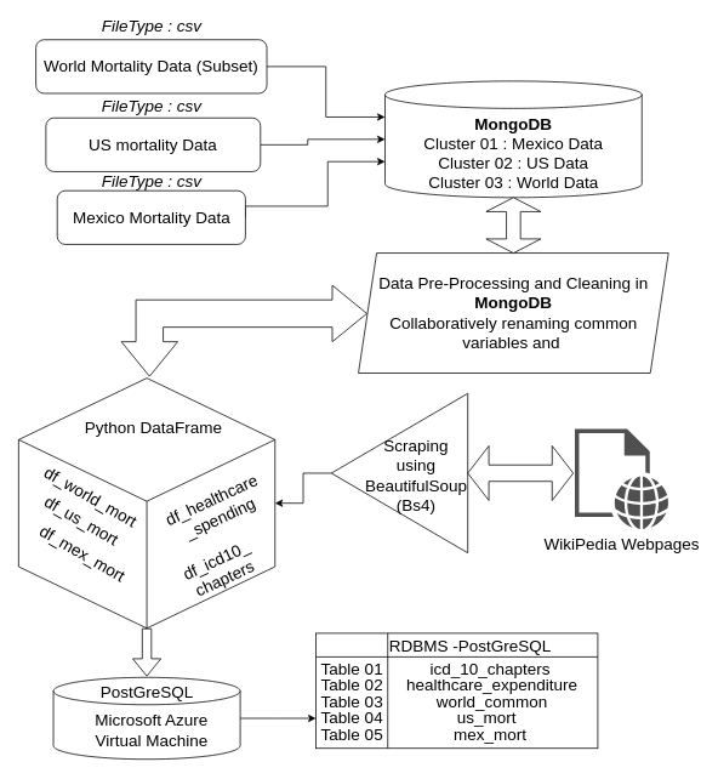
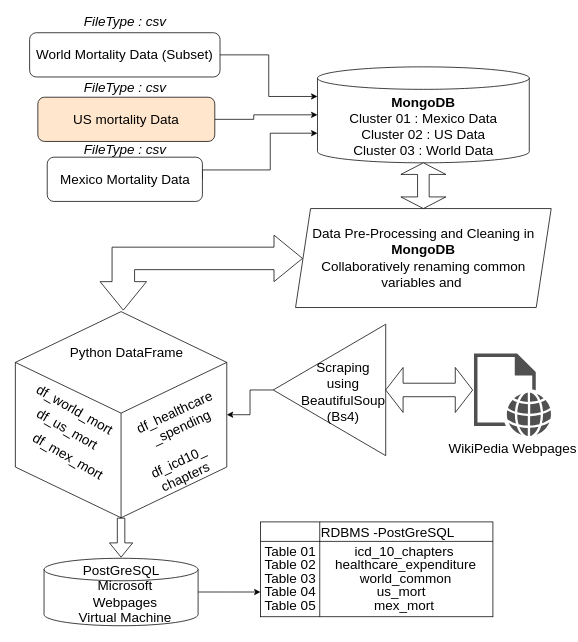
  <mxCell id="0" />
  <mxCell id="1" parent="0" />
  <mxCell id="2" style="edgeStyle=orthogonalEdgeStyle;rounded=0;orthogonalLoop=1;jettySize=auto;html=1;exitX=1;exitY=0.5;exitDx=0;exitDy=0;entryX=0;entryY=0;entryDx=0;entryDy=88.5;entryPerimeter=0;fontSize=18;" edge="1" parent="1" source="3" target="8"><mxGeometry relative="1" as="geometry"><Array as="points"><mxPoint x="360" y="226" /><mxPoint x="360" y="177" /></Array></mxGeometry></mxCell>
  <mxCell id="3" value="Mexico Mortality Data" style="rounded=1;whiteSpace=wrap;html=1;fontSize=18;" vertex="1" parent="1"><mxGeometry x="62.5" y="209" width="207" height="59" as="geometry" /></mxCell>
  <mxCell id="4" style="edgeStyle=orthogonalEdgeStyle;rounded=0;orthogonalLoop=1;jettySize=auto;html=1;exitX=1;exitY=0.5;exitDx=0;exitDy=0;entryX=0;entryY=0.5;entryDx=0;entryDy=0;entryPerimeter=0;fontSize=18;" edge="1" parent="1" source="5" target="8"><mxGeometry relative="1" as="geometry"><Array as="points"><mxPoint x="338" y="159" /><mxPoint x="338" y="153" /></Array></mxGeometry></mxCell>
- <mxCell id="5" value="US mortality Data" style="rounded=1;whiteSpace=wrap;html=1;fontSize=18;" vertex="1" parent="1"><mxGeometry x="50" y="129" width="236" height="59" as="geometry" /></mxCell>
+ <mxCell id="5" value="US mortality Data" style="rounded=1;whiteSpace=wrap;html=1;fontSize=18;fillColor=#ffe6cc;" vertex="1" parent="1"><mxGeometry x="50" y="129" width="236" height="59" as="geometry" /></mxCell>
  <mxCell id="6" style="edgeStyle=orthogonalEdgeStyle;rounded=0;orthogonalLoop=1;jettySize=auto;html=1;exitX=1;exitY=0.5;exitDx=0;exitDy=0;entryX=0;entryY=0;entryDx=0;entryDy=39.5;entryPerimeter=0;fontSize=18;" edge="1" parent="1" source="7" target="8"><mxGeometry relative="1" as="geometry" /></mxCell>
  <mxCell id="7" value="World Mortality Data (Subset)" style="rounded=1;whiteSpace=wrap;html=1;fontSize=18;" vertex="1" parent="1"><mxGeometry x="39" y="43" width="254" height="59" as="geometry" /></mxCell>
  <mxCell id="8" value="&lt;b&gt;MongoDB&lt;/b&gt;&lt;br&gt;Cluster 01 : Mexico Data&lt;br&gt;Cluster 02 : US Data&lt;br&gt;Cluster 03 : World Data" style="shape=cylinder3;whiteSpace=wrap;html=1;boundedLbl=1;backgroundOutline=1;size=15;fontSize=18;verticalAlign=top;" vertex="1" parent="1"><mxGeometry x="423" y="88.5" width="282.5" height="128" as="geometry" /></mxCell>
  <mxCell id="9" value="FileType : csv" style="text;html=1;strokeColor=none;fillColor=none;align=center;verticalAlign=middle;whiteSpace=wrap;rounded=0;fontSize=18;fontStyle=2" vertex="1" parent="1"><mxGeometry x="92.5" y="20" width="147" height="16" as="geometry" /></mxCell>
  <mxCell id="10" value="Data Pre-Processing and Cleaning in &lt;b&gt;MongoDB&lt;/b&gt;&lt;br&gt;Collaboratively renaming common variables and&amp;nbsp;" style="shape=parallelogram;perimeter=parallelogramPerimeter;whiteSpace=wrap;html=1;fixedSize=1;fontSize=18;" vertex="1" parent="1"><mxGeometry x="393.75" y="277.5" width="341" height="132" as="geometry" /></mxCell>
  <mxCell id="11" value="" style="shape=doubleArrow;direction=south;whiteSpace=wrap;html=1;fontSize=18;arrowWidth=0.258;arrowSize=0.254;" vertex="1" parent="1"><mxGeometry x="534.25" y="216.5" width="60" height="61" as="geometry" /></mxCell>
  <mxCell id="12" value="FileType : csv" style="text;html=1;strokeColor=none;fillColor=none;align=center;verticalAlign=middle;whiteSpace=wrap;rounded=0;fontSize=18;fontStyle=2" vertex="1" parent="1"><mxGeometry x="92.5" y="109" width="147" height="16" as="geometry" /></mxCell>
  <mxCell id="13" value="FileType : csv" style="text;html=1;strokeColor=none;fillColor=none;align=center;verticalAlign=middle;whiteSpace=wrap;rounded=0;fontSize=18;fontStyle=2" vertex="1" parent="1"><mxGeometry x="92.5" y="191" width="147" height="16" as="geometry" /></mxCell>
  <mxCell id="14" value="" style="html=1;shadow=0;dashed=0;align=center;verticalAlign=middle;shape=mxgraph.arrows2.bendDoubleArrow;dy=15;dx=38;arrowHead=62;rounded=0;fontSize=18;" vertex="1" parent="1"><mxGeometry x="133" y="313" width="270" height="100" as="geometry" /></mxCell>
  <mxCell id="15" value="" style="html=1;whiteSpace=wrap;shape=isoCube2;backgroundOutline=1;isoAngle=15;fontSize=18;" vertex="1" parent="1"><mxGeometry x="20" y="415" width="282" height="275" as="geometry" /></mxCell>
  <mxCell id="16" value="Python DataFrame" style="text;html=1;strokeColor=none;fillColor=none;align=center;verticalAlign=middle;whiteSpace=wrap;rounded=0;fontSize=18;" vertex="1" parent="1"><mxGeometry x="71.5" y="460" width="193" height="20" as="geometry" /></mxCell>
  <mxCell id="17" value="WikiPedia Webpages&lt;br&gt;&lt;br&gt;" style="pointerEvents=1;shadow=0;dashed=0;html=1;strokeColor=none;fillColor=#505050;labelPosition=center;verticalLabelPosition=bottom;verticalAlign=top;outlineConnect=0;align=center;shape=mxgraph.office.concepts.web_page;fontSize=18;" vertex="1" parent="1"><mxGeometry x="631.75" y="471" width="103" height="110" as="geometry" /></mxCell>
  <mxCell id="18" style="edgeStyle=orthogonalEdgeStyle;rounded=0;orthogonalLoop=1;jettySize=auto;html=1;exitX=1;exitY=0.5;exitDx=0;exitDy=0;entryX=1;entryY=0.5;entryDx=0;entryDy=0;entryPerimeter=0;fontSize=18;" edge="1" parent="1" source="19" target="15"><mxGeometry relative="1" as="geometry" /></mxCell>
  <mxCell id="19" value="" style="triangle;whiteSpace=wrap;html=1;fontSize=18;direction=west;" vertex="1" parent="1"><mxGeometry x="364" y="431.88" width="150" height="175.25" as="geometry" /></mxCell>
  <mxCell id="20" value="" style="shape=doubleArrow;whiteSpace=wrap;html=1;fontSize=18;" vertex="1" parent="1"><mxGeometry x="514" y="489.5" width="116" height="60" as="geometry" /></mxCell>
  <mxCell id="21" value="Scraping using&lt;br&gt;BeautifulSoup&lt;br&gt;(Bs4)" style="text;html=1;strokeColor=none;fillColor=none;align=center;verticalAlign=middle;whiteSpace=wrap;rounded=0;fontSize=18;" vertex="1" parent="1"><mxGeometry x="410" y="443" width="95" height="160" as="geometry" /></mxCell>
  <mxCell id="22" value="df_icd10_&lt;br&gt;chapters" style="text;html=1;strokeColor=none;fillColor=none;align=center;verticalAlign=middle;whiteSpace=wrap;rounded=0;fontSize=18;rotation=-25;" vertex="1" parent="1"><mxGeometry x="176.54" y="614" width="131.46" height="23.22" as="geometry" /></mxCell>
  <mxCell id="23" value="df_healthcare&lt;br&gt;_spending" style="text;html=1;align=center;verticalAlign=middle;resizable=0;points=[];autosize=1;strokeColor=none;fontSize=18;rotation=-25;" vertex="1" parent="1"><mxGeometry x="177" y="536" width="119" height="48" as="geometry" /></mxCell>
  <mxCell id="24" value="df_us_mort" style="text;html=1;align=center;verticalAlign=middle;resizable=0;points=[];autosize=1;strokeColor=none;fontSize=18;rotation=30;" vertex="1" parent="1"><mxGeometry x="39" y="559" width="100" height="26" as="geometry" /></mxCell>
  <mxCell id="25" value="df_mex_mort" style="text;html=1;align=center;verticalAlign=middle;resizable=0;points=[];autosize=1;strokeColor=none;fontSize=18;rotation=30;" vertex="1" parent="1"><mxGeometry x="32" y="595" width="115" height="26" as="geometry" /></mxCell>
  <mxCell id="26" value="df_world_mort" style="text;html=1;align=center;verticalAlign=middle;resizable=0;points=[];autosize=1;strokeColor=none;fontSize=18;rotation=30;" vertex="1" parent="1"><mxGeometry x="37" y="533" width="124" height="26" as="geometry" /></mxCell>
  <mxCell id="27" style="edgeStyle=orthogonalEdgeStyle;rounded=0;orthogonalLoop=1;jettySize=auto;html=1;exitX=1;exitY=0.5;exitDx=0;exitDy=0;exitPerimeter=0;fontSize=18;" edge="1" parent="1" source="28"><mxGeometry relative="1" as="geometry"><mxPoint x="347" y="789" as="targetPoint" /></mxGeometry></mxCell>
  <mxCell id="28" value="" style="shape=cylinder3;whiteSpace=wrap;html=1;boundedLbl=1;backgroundOutline=1;size=15;fontSize=18;" vertex="1" parent="1"><mxGeometry x="58.25" y="744" width="205.5" height="90" as="geometry" /></mxCell>
  <mxCell id="29" value="PostGreSQL" style="text;html=1;strokeColor=none;fillColor=none;align=center;verticalAlign=middle;whiteSpace=wrap;rounded=0;fontSize=18;" vertex="1" parent="1"><mxGeometry x="89.5" y="751" width="143" height="20" as="geometry" /></mxCell>
  <mxCell id="30" value="" style="shape=flexArrow;endArrow=classic;html=1;fontSize=18;" edge="1" parent="1"><mxGeometry width="50" height="50" relative="1" as="geometry"><mxPoint x="161" y="690" as="sourcePoint" /><mxPoint x="161" y="743" as="targetPoint" /></mxGeometry></mxCell>
- <mxCell id="31" value="Microsoft Azure Virtual Machine&lt;br&gt;" style="text;html=1;strokeColor=none;fillColor=none;align=center;verticalAlign=middle;whiteSpace=wrap;rounded=0;fontSize=18;" vertex="1" parent="1"><mxGeometry x="95.5" y="775" width="141" height="55" as="geometry" /></mxCell>
+ <mxCell id="31" value="Microsoft Webpages Virtual Machine&lt;br&gt;" style="text;html=1;strokeColor=none;fillColor=none;align=center;verticalAlign=middle;whiteSpace=wrap;rounded=0;fontSize=18;" vertex="1" parent="1"><mxGeometry x="95.5" y="775" width="141" height="55" as="geometry" /></mxCell>
  <mxCell id="32" value="" style="shape=internalStorage;whiteSpace=wrap;html=1;backgroundOutline=1;fontSize=18;dx=79;dy=26;" vertex="1" parent="1"><mxGeometry x="347" y="695.5" width="310" height="126.5" as="geometry" /></mxCell>
  <mxCell id="33" value="Table 01" style="text;html=1;strokeColor=none;fillColor=none;align=center;verticalAlign=middle;whiteSpace=wrap;rounded=0;fontSize=18;" vertex="1" parent="1"><mxGeometry x="351" y="726" width="72" height="18" as="geometry" /></mxCell>
  <mxCell id="34" value="Table 02" style="text;html=1;strokeColor=none;fillColor=none;align=center;verticalAlign=middle;whiteSpace=wrap;rounded=0;fontSize=18;" vertex="1" parent="1"><mxGeometry x="351" y="744" width="72" height="18" as="geometry" /></mxCell>
  <mxCell id="35" value="Table 03" style="text;html=1;strokeColor=none;fillColor=none;align=center;verticalAlign=middle;whiteSpace=wrap;rounded=0;fontSize=18;" vertex="1" parent="1"><mxGeometry x="351" y="762" width="72" height="18" as="geometry" /></mxCell>
  <mxCell id="36" value="Table 04" style="text;html=1;strokeColor=none;fillColor=none;align=center;verticalAlign=middle;whiteSpace=wrap;rounded=0;fontSize=18;" vertex="1" parent="1"><mxGeometry x="351" y="780" width="72" height="18" as="geometry" /></mxCell>
  <mxCell id="37" value="Table 05" style="text;html=1;strokeColor=none;fillColor=none;align=center;verticalAlign=middle;whiteSpace=wrap;rounded=0;fontSize=18;" vertex="1" parent="1"><mxGeometry x="351" y="798" width="72" height="18" as="geometry" /></mxCell>
  <mxCell id="38" style="edgeStyle=orthogonalEdgeStyle;rounded=0;orthogonalLoop=1;jettySize=auto;html=1;exitX=0.5;exitY=1;exitDx=0;exitDy=0;fontSize=18;" edge="1" parent="1" source="32" target="32"><mxGeometry relative="1" as="geometry" /></mxCell>
  <mxCell id="39" value="RDBMS -PostGreSQL" style="text;html=1;strokeColor=none;fillColor=none;align=center;verticalAlign=middle;whiteSpace=wrap;rounded=0;fontSize=18;" vertex="1" parent="1"><mxGeometry x="425" y="700" width="184" height="20" as="geometry" /></mxCell>
  <mxCell id="40" value="icd_10_chapters" style="text;html=1;strokeColor=none;fillColor=none;align=center;verticalAlign=middle;whiteSpace=wrap;rounded=0;fontSize=18;" vertex="1" parent="1"><mxGeometry x="448" y="726" width="182" height="18" as="geometry" /></mxCell>
  <mxCell id="41" value="world_common" style="text;html=1;strokeColor=none;fillColor=none;align=center;verticalAlign=middle;whiteSpace=wrap;rounded=0;fontSize=18;" vertex="1" parent="1"><mxGeometry x="449.75" y="762" width="182" height="18" as="geometry" /></mxCell>
  <mxCell id="42" value="us_mort" style="text;html=1;strokeColor=none;fillColor=none;align=center;verticalAlign=middle;whiteSpace=wrap;rounded=0;fontSize=18;" vertex="1" parent="1"><mxGeometry x="444" y="780" width="182" height="18" as="geometry" /></mxCell>
  <mxCell id="43" value="mex_mort" style="text;html=1;strokeColor=none;fillColor=none;align=center;verticalAlign=middle;whiteSpace=wrap;rounded=0;fontSize=18;" vertex="1" parent="1"><mxGeometry x="448" y="798" width="182" height="18" as="geometry" /></mxCell>
  <mxCell id="44" value="healthcare_expenditure" style="text;html=1;strokeColor=none;fillColor=none;align=center;verticalAlign=middle;whiteSpace=wrap;rounded=0;fontSize=18;" vertex="1" parent="1"><mxGeometry x="449.75" y="744" width="182" height="18" as="geometry" /></mxCell>
